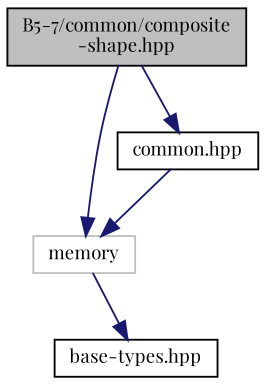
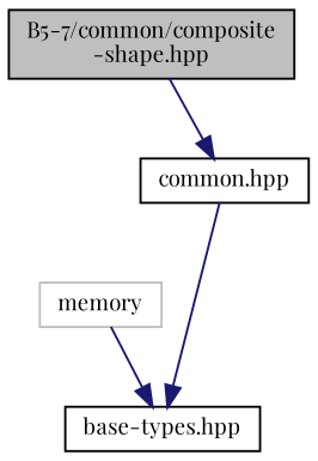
  digraph {
    fontname="Playfair Display"
    node [color=black fillcolor=white fontname="Playfair Display" fontsize=10 shape=record style=filled]
    edge [color=midnightblue fontname="Playfair Display" fontsize=10 labelfontname=Helvetica labelfontsize=10 style=solid]
    n1 [fillcolor=grey75 fontcolor=black height=0.2 label="B5-7/common/composite\l-shape.hpp" width=0.4]
    n2 [color=grey75 height=0.2 label=memory width=0.4]
    n3 [height=0.2 label="common.hpp" width=0.4]
    n4 [height=0.2 label="base-types.hpp" width=0.4]
-   n1 -> n2
    n1 -> n3
    n2 -> n4
-   n3 -> n2
+   n3 -> n4
  }
